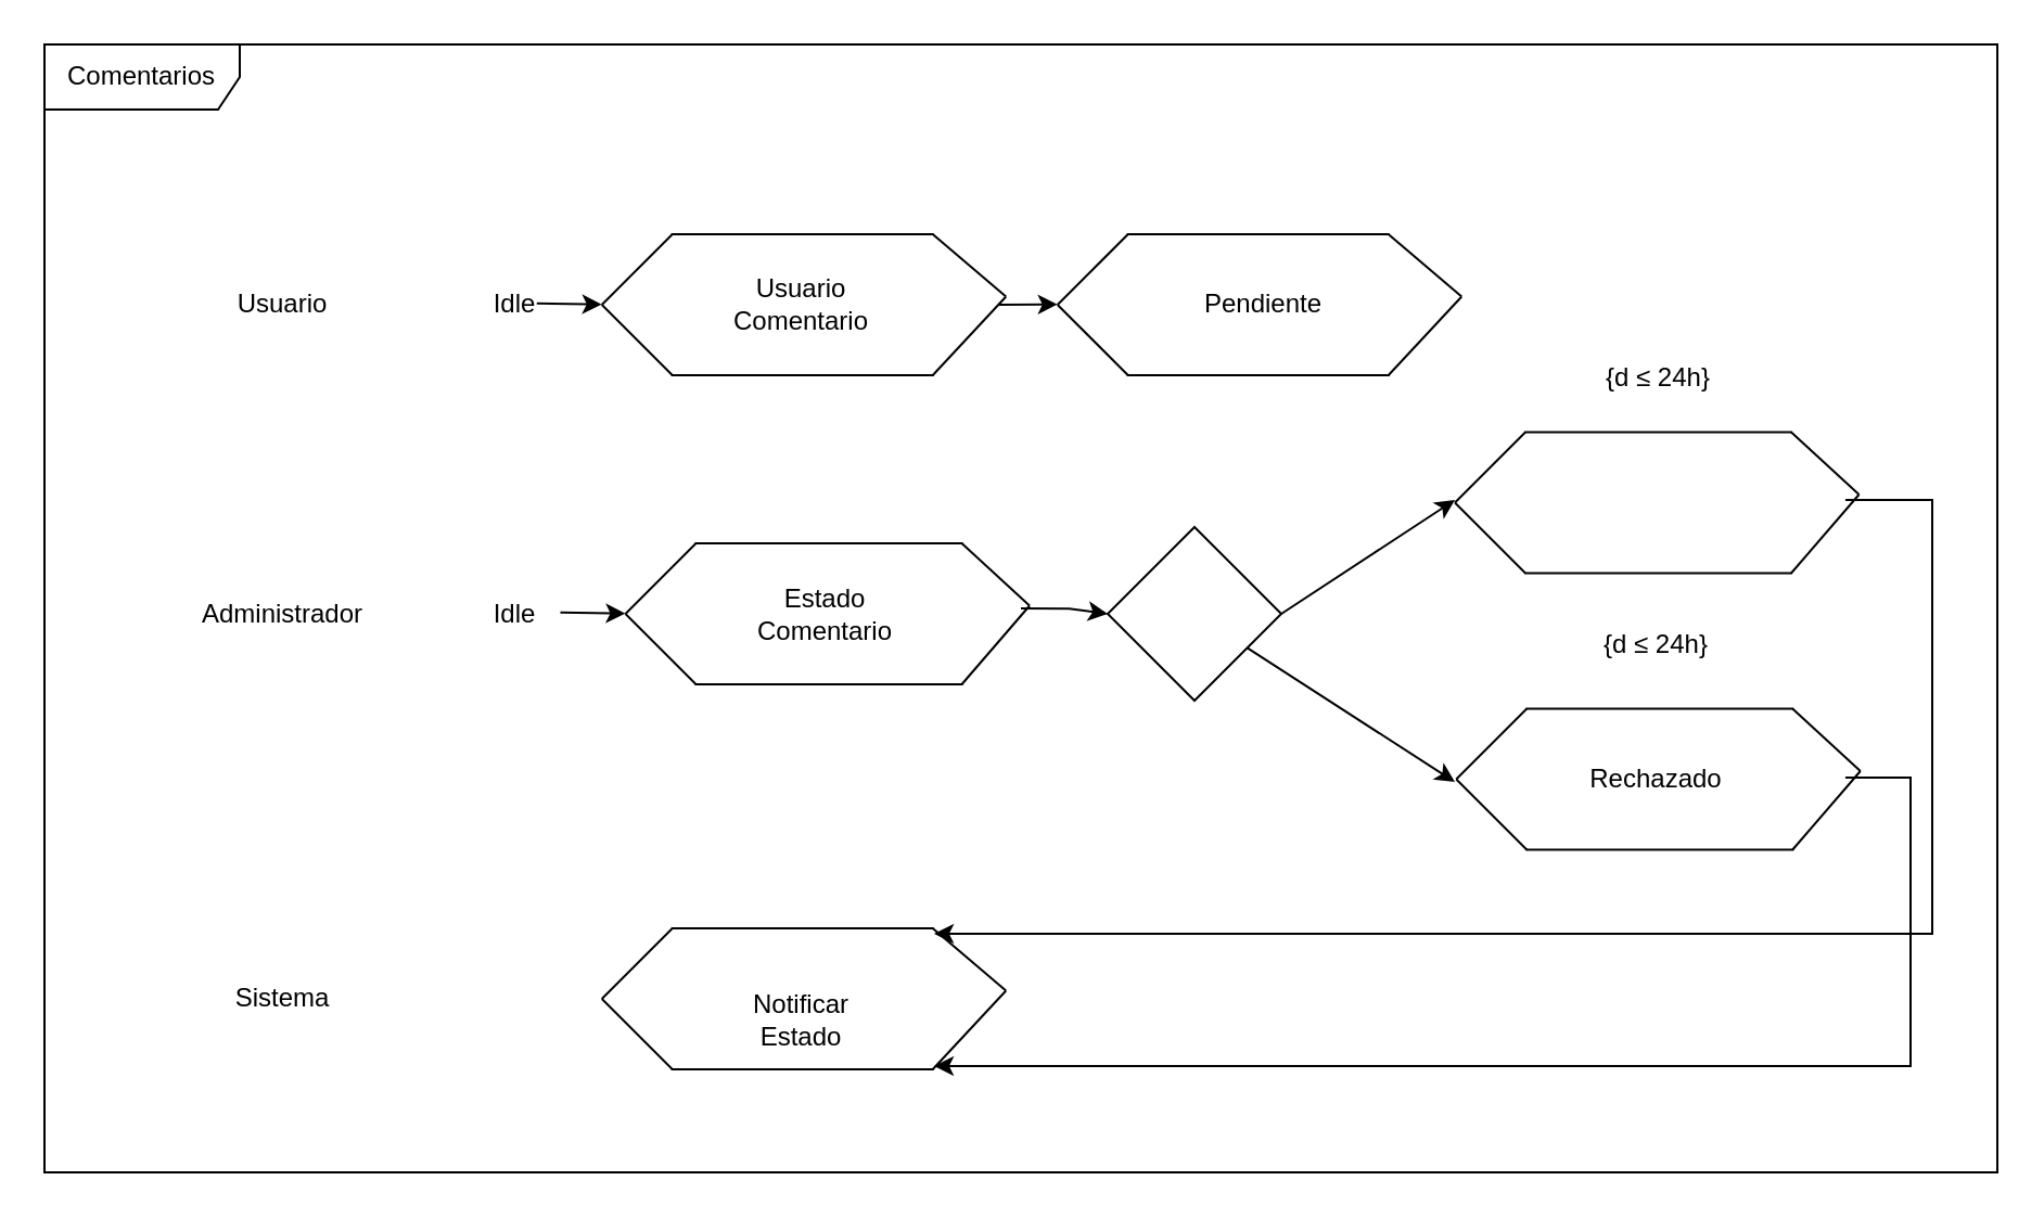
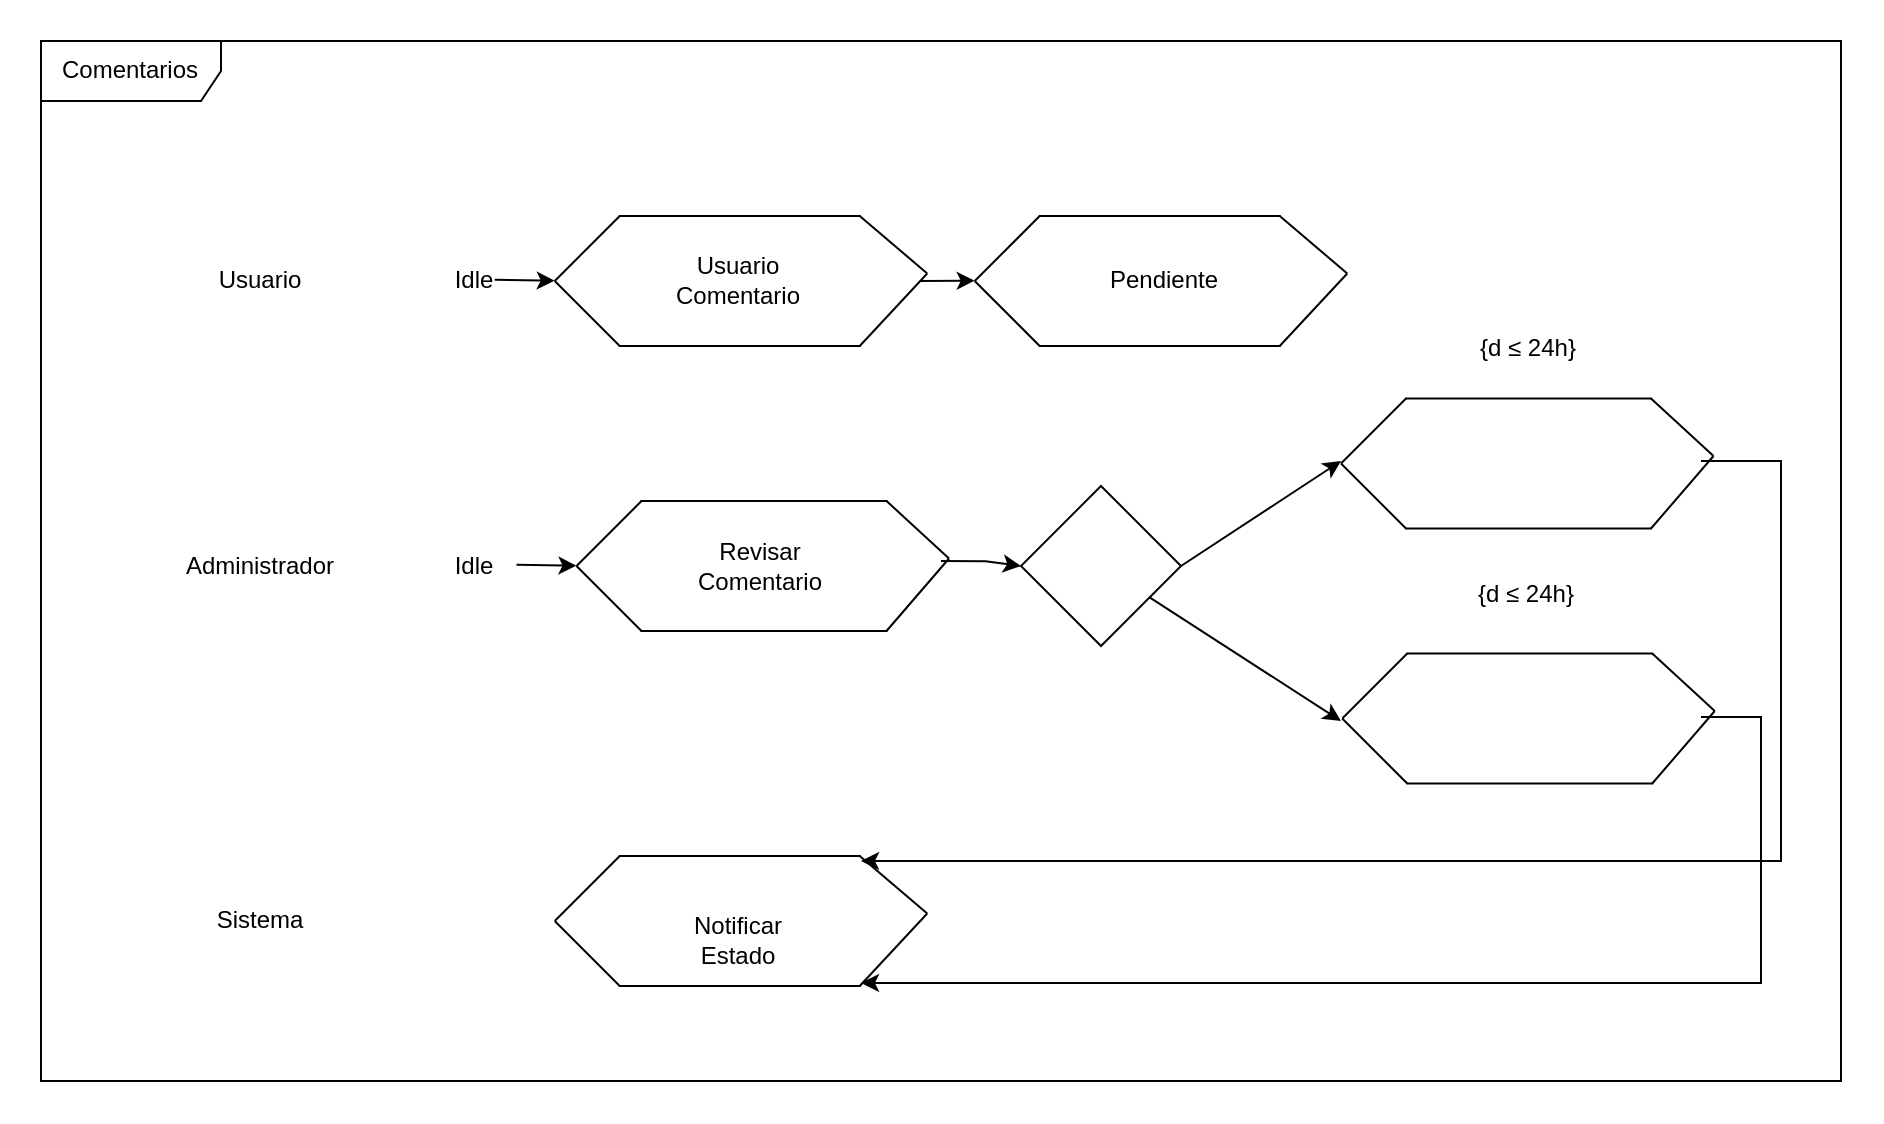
  <mxCell id="0" />
  <mxCell id="1" parent="0" />
  <mxCell id="2" value="" style="shape=partialRectangle;whiteSpace=wrap;html=1;top=0;bottom=0;fillColor=none;rotation=90;" vertex="1" parent="1"><mxGeometry x="336.87" y="80" width="65" height="120" as="geometry" /></mxCell>
  <mxCell id="3" value="" style="endArrow=none;html=1;rounded=0;exitX=1;exitY=0;exitDx=0;exitDy=0;" edge="1" parent="1" source="2"><mxGeometry width="50" height="50" relative="1" as="geometry"><mxPoint x="473.12" y="146.25" as="sourcePoint" /><mxPoint x="463.12" y="136.25" as="targetPoint" /></mxGeometry></mxCell>
  <mxCell id="4" value="" style="endArrow=none;html=1;rounded=0;exitX=0;exitY=0;exitDx=0;exitDy=0;" edge="1" parent="1" source="2"><mxGeometry width="50" height="50" relative="1" as="geometry"><mxPoint x="473.12" y="98.25" as="sourcePoint" /><mxPoint x="463.12" y="136.25" as="targetPoint" /></mxGeometry></mxCell>
  <mxCell id="5" value="" style="endArrow=none;html=1;rounded=0;entryX=1;entryY=1;entryDx=0;entryDy=0;" edge="1" parent="1" target="2"><mxGeometry width="50" height="50" relative="1" as="geometry"><mxPoint x="276.87" y="140" as="sourcePoint" /><mxPoint x="300.12" y="168.25" as="targetPoint" /></mxGeometry></mxCell>
  <mxCell id="6" value="" style="endArrow=none;html=1;rounded=0;entryX=0;entryY=1;entryDx=0;entryDy=0;" edge="1" parent="1" target="2"><mxGeometry width="50" height="50" relative="1" as="geometry"><mxPoint x="276.87" y="140" as="sourcePoint" /><mxPoint x="300.12" y="110" as="targetPoint" /></mxGeometry></mxCell>
  <mxCell id="7" value="" style="shape=partialRectangle;whiteSpace=wrap;html=1;top=0;bottom=0;fillColor=none;rotation=90;" vertex="1" parent="1"><mxGeometry x="546.87" y="80" width="65" height="120" as="geometry" /></mxCell>
  <mxCell id="8" value="" style="endArrow=none;html=1;rounded=0;exitX=1;exitY=0;exitDx=0;exitDy=0;" edge="1" parent="1" source="7"><mxGeometry width="50" height="50" relative="1" as="geometry"><mxPoint x="683.12" y="146.25" as="sourcePoint" /><mxPoint x="673.12" y="136.25" as="targetPoint" /></mxGeometry></mxCell>
  <mxCell id="9" value="" style="endArrow=none;html=1;rounded=0;exitX=0;exitY=0;exitDx=0;exitDy=0;" edge="1" parent="1" source="7"><mxGeometry width="50" height="50" relative="1" as="geometry"><mxPoint x="683.12" y="98.25" as="sourcePoint" /><mxPoint x="673.12" y="136.25" as="targetPoint" /></mxGeometry></mxCell>
  <mxCell id="10" value="" style="endArrow=none;html=1;rounded=0;entryX=1;entryY=1;entryDx=0;entryDy=0;" edge="1" parent="1" target="7"><mxGeometry width="50" height="50" relative="1" as="geometry"><mxPoint x="486.87" y="140" as="sourcePoint" /><mxPoint x="510.12" y="168.25" as="targetPoint" /></mxGeometry></mxCell>
  <mxCell id="11" value="" style="endArrow=none;html=1;rounded=0;entryX=0;entryY=1;entryDx=0;entryDy=0;" edge="1" parent="1" target="7"><mxGeometry width="50" height="50" relative="1" as="geometry"><mxPoint x="486.87" y="140" as="sourcePoint" /><mxPoint x="510.12" y="110" as="targetPoint" /></mxGeometry></mxCell>
  <mxCell id="12" value="&lt;font style=&quot;vertical-align: inherit;&quot;&gt;&lt;font style=&quot;vertical-align: inherit;&quot;&gt;Idle&lt;/font&gt;&lt;/font&gt;" style="text;html=1;align=center;verticalAlign=middle;whiteSpace=wrap;rounded=0;" vertex="1" parent="1"><mxGeometry x="206.87" y="125" width="60" height="30" as="geometry" /></mxCell>
  <mxCell id="13" value="" style="shape=partialRectangle;whiteSpace=wrap;html=1;top=0;bottom=0;fillColor=none;rotation=90;" vertex="1" parent="1"><mxGeometry x="349" y="221.25" width="65" height="122.5" as="geometry" /></mxCell>
  <mxCell id="14" value="" style="endArrow=none;html=1;rounded=0;exitX=1;exitY=0;exitDx=0;exitDy=0;" edge="1" parent="1" source="13"><mxGeometry width="50" height="50" relative="1" as="geometry"><mxPoint x="484" y="288.75" as="sourcePoint" /><mxPoint x="474" y="278.75" as="targetPoint" /></mxGeometry></mxCell>
  <mxCell id="15" value="" style="endArrow=none;html=1;rounded=0;exitX=0;exitY=0;exitDx=0;exitDy=0;" edge="1" parent="1" source="13"><mxGeometry width="50" height="50" relative="1" as="geometry"><mxPoint x="484" y="240.75" as="sourcePoint" /><mxPoint x="474" y="278.75" as="targetPoint" /></mxGeometry></mxCell>
  <mxCell id="16" value="" style="endArrow=none;html=1;rounded=0;entryX=1;entryY=1;entryDx=0;entryDy=0;" edge="1" parent="1" target="13"><mxGeometry width="50" height="50" relative="1" as="geometry"><mxPoint x="287.75" y="282.5" as="sourcePoint" /><mxPoint x="311" y="310.75" as="targetPoint" /></mxGeometry></mxCell>
  <mxCell id="17" value="" style="endArrow=none;html=1;rounded=0;entryX=0;entryY=1;entryDx=0;entryDy=0;" edge="1" parent="1" target="13"><mxGeometry width="50" height="50" relative="1" as="geometry"><mxPoint x="287.75" y="282.5" as="sourcePoint" /><mxPoint x="311" y="252.5" as="targetPoint" /></mxGeometry></mxCell>
  <mxCell id="18" value="&lt;font style=&quot;vertical-align: inherit;&quot;&gt;&lt;font style=&quot;vertical-align: inherit;&quot;&gt;Idle&lt;/font&gt;&lt;/font&gt;" style="text;html=1;align=center;verticalAlign=middle;whiteSpace=wrap;rounded=0;" vertex="1" parent="1"><mxGeometry x="206.87" y="267.5" width="60" height="30" as="geometry" /></mxCell>
  <mxCell id="19" value="" style="endArrow=classic;html=1;rounded=0;" edge="1" parent="1"><mxGeometry width="50" height="50" relative="1" as="geometry"><mxPoint x="460" y="140" as="sourcePoint" /><mxPoint x="486.87" y="139.82" as="targetPoint" /></mxGeometry></mxCell>
  <mxCell id="20" value="" style="endArrow=classic;html=1;rounded=0;entryX=0;entryY=0.5;entryDx=0;entryDy=0;" edge="1" parent="1" target="32"><mxGeometry width="50" height="50" relative="1" as="geometry"><mxPoint x="470" y="280" as="sourcePoint" /><mxPoint x="500" y="280.41" as="targetPoint" /><Array as="points"><mxPoint x="492.25" y="280.09" /></Array></mxGeometry></mxCell>
  <mxCell id="21" value="" style="endArrow=classic;html=1;rounded=0;" edge="1" parent="1"><mxGeometry width="50" height="50" relative="1" as="geometry"><mxPoint x="257.75" y="281.91" as="sourcePoint" /><mxPoint x="287.75" y="282.32" as="targetPoint" /></mxGeometry></mxCell>
  <mxCell id="22" value="" style="endArrow=classic;html=1;rounded=0;" edge="1" parent="1"><mxGeometry width="50" height="50" relative="1" as="geometry"><mxPoint x="246.87" y="139.41" as="sourcePoint" /><mxPoint x="276.87" y="139.82" as="targetPoint" /></mxGeometry></mxCell>
  <mxCell id="23" value="&lt;font style=&quot;vertical-align: inherit;&quot;&gt;&lt;font style=&quot;vertical-align: inherit;&quot;&gt;&lt;font style=&quot;vertical-align: inherit;&quot;&gt;&lt;font style=&quot;vertical-align: inherit;&quot;&gt;&lt;font style=&quot;vertical-align: inherit;&quot;&gt;&lt;font style=&quot;vertical-align: inherit;&quot;&gt;&lt;font style=&quot;vertical-align: inherit;&quot;&gt;&lt;font style=&quot;vertical-align: inherit;&quot;&gt;Comentarios&lt;/font&gt;&lt;/font&gt;&lt;/font&gt;&lt;/font&gt;&lt;/font&gt;&lt;/font&gt;&lt;/font&gt;&lt;/font&gt;" style="shape=umlFrame;whiteSpace=wrap;html=1;pointerEvents=0;width=90;height=30;" vertex="1" parent="1"><mxGeometry x="20" y="20" width="900" height="520" as="geometry" /></mxCell>
  <mxCell id="24" value="&lt;span style=&quot;text-align: left;&quot;&gt;&lt;font style=&quot;vertical-align: inherit;&quot;&gt;&lt;font style=&quot;vertical-align: inherit;&quot;&gt;Usuario Comentario&lt;/font&gt;&lt;/font&gt;&lt;/span&gt;" style="text;html=1;align=center;verticalAlign=middle;whiteSpace=wrap;rounded=0;" vertex="1" parent="1"><mxGeometry x="339.37" y="125" width="60" height="30" as="geometry" /></mxCell>
  <mxCell id="25" value="&lt;span style=&quot;text-align: left;&quot;&gt;&lt;font style=&quot;vertical-align: inherit;&quot;&gt;&lt;font style=&quot;vertical-align: inherit;&quot;&gt;Pendiente&lt;/font&gt;&lt;/font&gt;&lt;/span&gt;" style="text;html=1;align=center;verticalAlign=middle;whiteSpace=wrap;rounded=0;" vertex="1" parent="1"><mxGeometry x="551.87" y="125" width="60" height="30" as="geometry" /></mxCell>
- <mxCell id="26" value="&lt;span style=&quot;text-align: left;&quot;&gt;&lt;font style=&quot;vertical-align: inherit;&quot;&gt;&lt;font style=&quot;vertical-align: inherit;&quot;&gt;Estado Comentario&lt;/font&gt;&lt;/font&gt;&lt;/span&gt;" style="text;html=1;align=center;verticalAlign=middle;whiteSpace=wrap;rounded=0;" vertex="1" parent="1"><mxGeometry x="350.25" y="267.5" width="60" height="30" as="geometry" /></mxCell>
+ <mxCell id="26" value="&lt;span style=&quot;text-align: left;&quot;&gt;&lt;font style=&quot;vertical-align: inherit;&quot;&gt;&lt;font style=&quot;vertical-align: inherit;&quot;&gt;Revisar Comentario&lt;/font&gt;&lt;/font&gt;&lt;/span&gt;" style="text;html=1;align=center;verticalAlign=middle;whiteSpace=wrap;rounded=0;" vertex="1" parent="1"><mxGeometry x="350.25" y="267.5" width="60" height="30" as="geometry" /></mxCell>
  <mxCell id="27" value="{d ≤ 24h}" style="text;whiteSpace=wrap;html=1;" vertex="1" parent="1"><mxGeometry x="738.13" y="160" width="51.25" height="40" as="geometry" /></mxCell>
  <mxCell id="28" value="&lt;font style=&quot;vertical-align: inherit;&quot;&gt;&lt;font style=&quot;vertical-align: inherit;&quot;&gt;Usuario&lt;/font&gt;&lt;/font&gt;" style="text;html=1;align=center;verticalAlign=middle;whiteSpace=wrap;rounded=0;" vertex="1" parent="1"><mxGeometry x="100" y="125" width="60" height="30" as="geometry" /></mxCell>
  <mxCell id="29" value="&lt;font style=&quot;vertical-align: inherit;&quot;&gt;&lt;font style=&quot;vertical-align: inherit;&quot;&gt;Administrador&lt;/font&gt;&lt;/font&gt;" style="text;html=1;align=center;verticalAlign=middle;whiteSpace=wrap;rounded=0;" vertex="1" parent="1"><mxGeometry x="90" y="267.5" width="80" height="30" as="geometry" /></mxCell>
  <mxCell id="30" style="rounded=0;orthogonalLoop=1;jettySize=auto;html=1;exitX=1;exitY=0.5;exitDx=0;exitDy=0;" edge="1" parent="1" source="32"><mxGeometry relative="1" as="geometry"><mxPoint x="670" y="230" as="targetPoint" /></mxGeometry></mxCell>
  <mxCell id="31" style="rounded=0;orthogonalLoop=1;jettySize=auto;html=1;" edge="1" parent="1" source="32"><mxGeometry relative="1" as="geometry"><mxPoint x="670" y="360" as="targetPoint" /></mxGeometry></mxCell>
  <mxCell id="32" value="" style="rhombus;whiteSpace=wrap;html=1;" vertex="1" parent="1"><mxGeometry x="510" y="242.5" width="80" height="80" as="geometry" /></mxCell>
  <mxCell id="33" value="" style="shape=partialRectangle;whiteSpace=wrap;html=1;top=0;bottom=0;fillColor=none;rotation=90;" vertex="1" parent="1"><mxGeometry x="731.25" y="170" width="65" height="122.5" as="geometry" /></mxCell>
  <mxCell id="34" value="" style="endArrow=none;html=1;rounded=0;exitX=1;exitY=0;exitDx=0;exitDy=0;" edge="1" parent="1" source="33"><mxGeometry width="50" height="50" relative="1" as="geometry"><mxPoint x="866.25" y="237.5" as="sourcePoint" /><mxPoint x="856.25" y="227.5" as="targetPoint" /></mxGeometry></mxCell>
  <mxCell id="35" value="" style="endArrow=none;html=1;rounded=0;exitX=0;exitY=0;exitDx=0;exitDy=0;" edge="1" parent="1" source="33"><mxGeometry width="50" height="50" relative="1" as="geometry"><mxPoint x="866.25" y="189.5" as="sourcePoint" /><mxPoint x="856.25" y="227.5" as="targetPoint" /></mxGeometry></mxCell>
  <mxCell id="36" value="" style="endArrow=none;html=1;rounded=0;entryX=1;entryY=1;entryDx=0;entryDy=0;" edge="1" parent="1" target="33"><mxGeometry width="50" height="50" relative="1" as="geometry"><mxPoint x="670" y="231.25" as="sourcePoint" /><mxPoint x="693.25" y="259.5" as="targetPoint" /></mxGeometry></mxCell>
  <mxCell id="37" value="" style="endArrow=none;html=1;rounded=0;entryX=0;entryY=1;entryDx=0;entryDy=0;" edge="1" parent="1" target="33"><mxGeometry width="50" height="50" relative="1" as="geometry"><mxPoint x="670" y="231.25" as="sourcePoint" /><mxPoint x="693.25" y="201.25" as="targetPoint" /></mxGeometry></mxCell>
  <mxCell id="38" value="" style="shape=partialRectangle;whiteSpace=wrap;html=1;top=0;bottom=0;fillColor=none;rotation=90;" vertex="1" parent="1"><mxGeometry x="731.88" y="297.5" width="65" height="122.5" as="geometry" /></mxCell>
  <mxCell id="39" value="" style="endArrow=none;html=1;rounded=0;exitX=1;exitY=0;exitDx=0;exitDy=0;" edge="1" parent="1" source="38"><mxGeometry width="50" height="50" relative="1" as="geometry"><mxPoint x="866.88" y="365" as="sourcePoint" /><mxPoint x="856.88" y="355" as="targetPoint" /></mxGeometry></mxCell>
  <mxCell id="40" value="" style="endArrow=none;html=1;rounded=0;exitX=0;exitY=0;exitDx=0;exitDy=0;" edge="1" parent="1" source="38"><mxGeometry width="50" height="50" relative="1" as="geometry"><mxPoint x="866.88" y="317" as="sourcePoint" /><mxPoint x="856.88" y="355" as="targetPoint" /></mxGeometry></mxCell>
  <mxCell id="41" value="" style="endArrow=none;html=1;rounded=0;entryX=1;entryY=1;entryDx=0;entryDy=0;" edge="1" parent="1" target="38"><mxGeometry width="50" height="50" relative="1" as="geometry"><mxPoint x="670.63" y="358.75" as="sourcePoint" /><mxPoint x="693.88" y="387" as="targetPoint" /></mxGeometry></mxCell>
  <mxCell id="42" value="" style="endArrow=none;html=1;rounded=0;entryX=0;entryY=1;entryDx=0;entryDy=0;" edge="1" parent="1" target="38"><mxGeometry width="50" height="50" relative="1" as="geometry"><mxPoint x="670.63" y="358.75" as="sourcePoint" /><mxPoint x="693.88" y="328.75" as="targetPoint" /></mxGeometry></mxCell>
- <mxCell id="43" value="&lt;span style=&quot;text-align: left;&quot;&gt;&lt;font style=&quot;vertical-align: inherit;&quot;&gt;&lt;font style=&quot;vertical-align: inherit;&quot;&gt;Rechazado&lt;/font&gt;&lt;/font&gt;&lt;/span&gt;" style="text;html=1;align=center;verticalAlign=middle;whiteSpace=wrap;rounded=0;" vertex="1" parent="1"><mxGeometry x="733.13" y="343.75" width="60" height="30" as="geometry" /></mxCell>
  <mxCell id="44" value="{d ≤ 24h}" style="text;whiteSpace=wrap;html=1;" vertex="1" parent="1"><mxGeometry x="736.88" y="282.5" width="51.25" height="40" as="geometry" /></mxCell>
  <mxCell id="45" value="" style="shape=partialRectangle;whiteSpace=wrap;html=1;top=0;bottom=0;fillColor=none;rotation=90;" vertex="1" parent="1"><mxGeometry x="336.87" y="400" width="65" height="120" as="geometry" /></mxCell>
  <mxCell id="46" value="" style="endArrow=none;html=1;rounded=0;exitX=1;exitY=0;exitDx=0;exitDy=0;" edge="1" parent="1" source="45"><mxGeometry width="50" height="50" relative="1" as="geometry"><mxPoint x="473.12" y="466.25" as="sourcePoint" /><mxPoint x="463.12" y="456.25" as="targetPoint" /></mxGeometry></mxCell>
  <mxCell id="47" value="" style="endArrow=none;html=1;rounded=0;exitX=0;exitY=0;exitDx=0;exitDy=0;" edge="1" parent="1" source="45"><mxGeometry width="50" height="50" relative="1" as="geometry"><mxPoint x="473.12" y="418.25" as="sourcePoint" /><mxPoint x="463.12" y="456.25" as="targetPoint" /></mxGeometry></mxCell>
  <mxCell id="48" value="" style="endArrow=none;html=1;rounded=0;entryX=1;entryY=1;entryDx=0;entryDy=0;" edge="1" parent="1" target="45"><mxGeometry width="50" height="50" relative="1" as="geometry"><mxPoint x="276.87" y="460" as="sourcePoint" /><mxPoint x="300.12" y="488.25" as="targetPoint" /></mxGeometry></mxCell>
  <mxCell id="49" value="" style="endArrow=none;html=1;rounded=0;entryX=0;entryY=1;entryDx=0;entryDy=0;" edge="1" parent="1" target="45"><mxGeometry width="50" height="50" relative="1" as="geometry"><mxPoint x="276.87" y="460" as="sourcePoint" /><mxPoint x="300.12" y="430" as="targetPoint" /></mxGeometry></mxCell>
  <mxCell id="50" value="&lt;span style=&quot;text-align: left;&quot;&gt;&lt;font style=&quot;vertical-align: inherit;&quot;&gt;&lt;font style=&quot;vertical-align: inherit;&quot;&gt;Notificar Estado&lt;/font&gt;&lt;/font&gt;&lt;/span&gt;" style="text;html=1;align=center;verticalAlign=middle;whiteSpace=wrap;rounded=0;" vertex="1" parent="1"><mxGeometry x="339.37" y="455" width="60" height="30" as="geometry" /></mxCell>
  <mxCell id="51" value="&lt;font style=&quot;vertical-align: inherit;&quot;&gt;&lt;font style=&quot;vertical-align: inherit;&quot;&gt;Sistema&lt;/font&gt;&lt;/font&gt;" style="text;html=1;align=center;verticalAlign=middle;whiteSpace=wrap;rounded=0;" vertex="1" parent="1"><mxGeometry x="100" y="445" width="60" height="30" as="geometry" /></mxCell>
  <mxCell id="52" value="" style="endArrow=classic;html=1;rounded=0;edgeStyle=orthogonalEdgeStyle;" edge="1" parent="1"><mxGeometry width="50" height="50" relative="1" as="geometry"><mxPoint x="850" y="230" as="sourcePoint" /><mxPoint x="430" y="430" as="targetPoint" /><Array as="points"><mxPoint x="890" y="230" /><mxPoint x="890" y="430" /></Array></mxGeometry></mxCell>
  <mxCell id="53" value="" style="endArrow=classic;html=1;rounded=0;edgeStyle=orthogonalEdgeStyle;" edge="1" parent="1"><mxGeometry width="50" height="50" relative="1" as="geometry"><mxPoint x="850" y="358" as="sourcePoint" /><mxPoint x="430" y="491" as="targetPoint" /><Array as="points"><mxPoint x="880" y="358" /><mxPoint x="880" y="491" /></Array></mxGeometry></mxCell>
